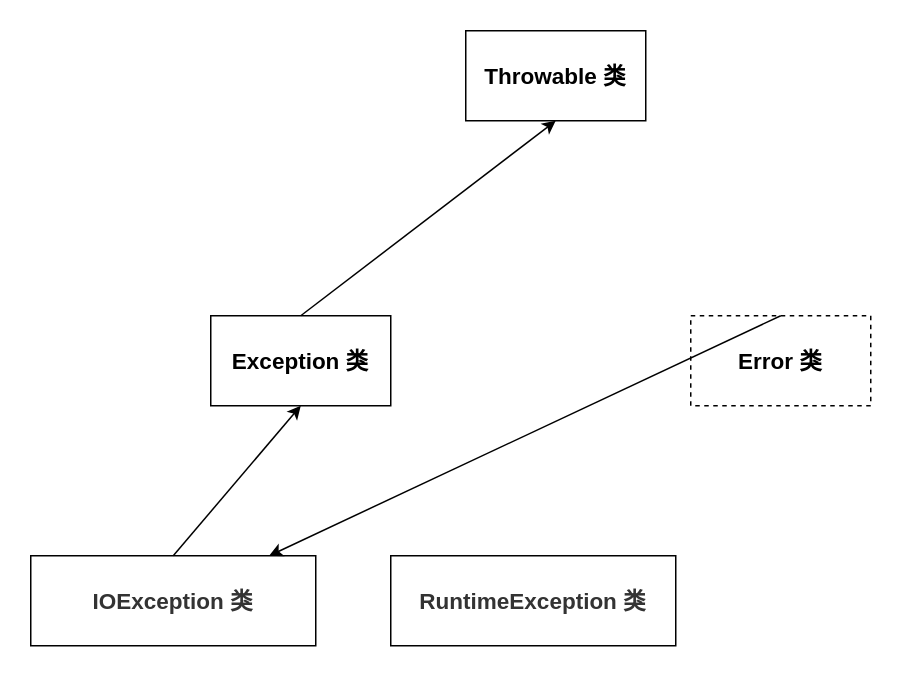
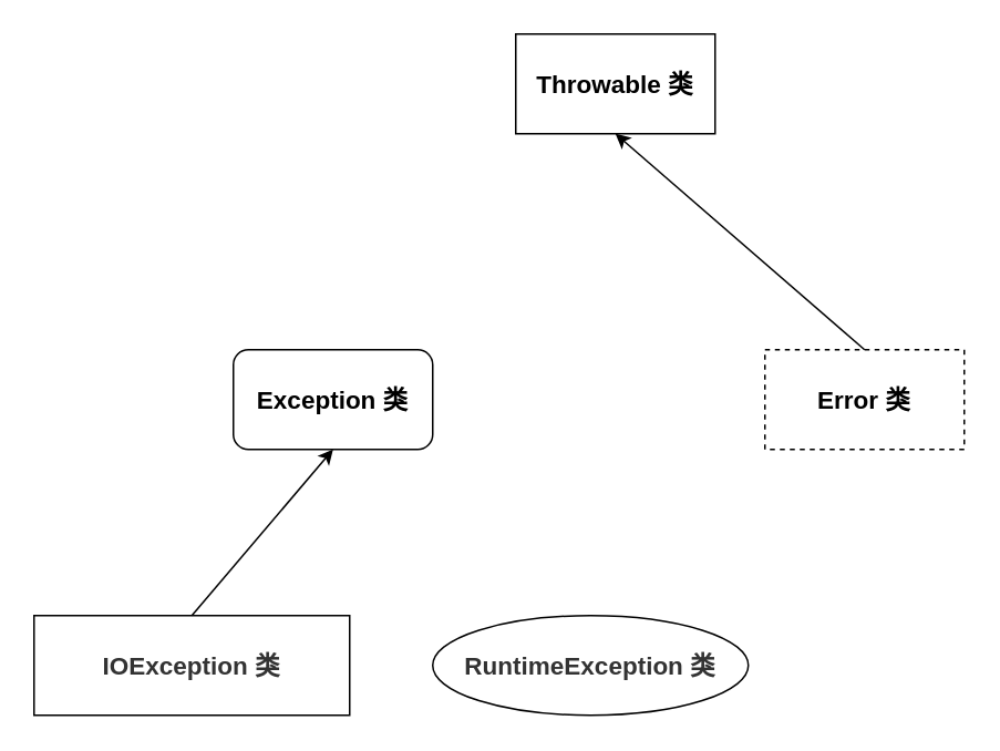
  <mxCell id="0" style=";html=1;" />
  <mxCell id="1" style=";html=1;" parent="0" />
  <mxCell id="2" value="&lt;b&gt;&lt;font style=&quot;font-size: 15px&quot;&gt;Throwable 类&lt;/font&gt;&lt;/b&gt;" style="rounded=0;whiteSpace=wrap;html=1;" vertex="1" parent="1"><mxGeometry x="310" y="20" width="120" height="60" as="geometry" /></mxCell>
- <mxCell id="3" value="&lt;b&gt;&lt;font style=&quot;font-size: 15px&quot;&gt;Exception 类&lt;/font&gt;&lt;/b&gt;" style="rounded=0;whiteSpace=wrap;html=1;" vertex="1" parent="1"><mxGeometry x="140" y="210" width="120" height="60" as="geometry" /></mxCell>
+ <mxCell id="3" value="&lt;b&gt;&lt;font style=&quot;font-size: 15px&quot;&gt;Exception 类&lt;/font&gt;&lt;/b&gt;" style="whiteSpace=wrap;html=1;rounded=1;" vertex="1" parent="1"><mxGeometry x="140" y="210" width="120" height="60" as="geometry" /></mxCell>
  <mxCell id="4" value="&lt;b&gt;&lt;font style=&quot;font-size: 15px&quot;&gt;Error 类&lt;/font&gt;&lt;/b&gt;" style="rounded=0;whiteSpace=wrap;html=1;dashed=1;" vertex="1" parent="1"><mxGeometry x="460" y="210" width="120" height="60" as="geometry" /></mxCell>
  <mxCell id="5" value="&lt;span style=&quot;color: rgb(51 , 51 , 51) ; font-family: , &amp;#34;blinkmacsystemfont&amp;#34; , &amp;#34;helvetica neue&amp;#34; , &amp;#34;pingfang sc&amp;#34; , &amp;#34;microsoft yahei&amp;#34; , &amp;#34;source han sans sc&amp;#34; , &amp;#34;noto sans cjk sc&amp;#34; , &amp;#34;wenquanyi micro hei&amp;#34; , sans-serif ; font-size: 15px ; white-space: normal ; background-color: rgb(255 , 255 , 255)&quot;&gt;&lt;b&gt;IOException 类&lt;/b&gt;&lt;/span&gt;" style="rounded=0;whiteSpace=wrap;html=1;" vertex="1" parent="1"><mxGeometry x="20" y="370" width="190" height="60" as="geometry" /></mxCell>
- <mxCell id="6" value="&lt;span style=&quot;color: rgb(51 , 51 , 51) ; font-family: , &amp;#34;blinkmacsystemfont&amp;#34; , &amp;#34;helvetica neue&amp;#34; , &amp;#34;pingfang sc&amp;#34; , &amp;#34;microsoft yahei&amp;#34; , &amp;#34;source han sans sc&amp;#34; , &amp;#34;noto sans cjk sc&amp;#34; , &amp;#34;wenquanyi micro hei&amp;#34; , sans-serif ; font-size: 15px ; white-space: normal ; background-color: rgb(255 , 255 , 255)&quot;&gt;&lt;b&gt;RuntimeException 类&lt;/b&gt;&lt;/span&gt;" style="rounded=0;whiteSpace=wrap;html=1;" vertex="1" parent="1"><mxGeometry x="260" y="370" width="190" height="60" as="geometry" /></mxCell>
- <mxCell id="7" value="" style="endArrow=classic;html=1;exitX=0.5;exitY=0;exitDx=0;exitDy=0;entryX=0.5;entryY=1;entryDx=0;entryDy=0;" edge="1" parent="1" source="3" target="2"><mxGeometry width="50" height="50" relative="1" as="geometry"><mxPoint x="510" y="180" as="sourcePoint" /><mxPoint x="560" y="130" as="targetPoint" /><Array as="points" /></mxGeometry></mxCell>
- <mxCell id="8" value="" style="endArrow=classic;html=1;exitX=0.5;exitY=0;exitDx=0;exitDy=0;" edge="1" parent="1" source="4" target="5"><mxGeometry width="50" height="50" relative="1" as="geometry"><mxPoint x="510" y="180" as="sourcePoint" /><mxPoint x="560" y="130" as="targetPoint" /></mxGeometry></mxCell>
+ <mxCell id="6" value="&lt;span style=&quot;color: rgb(51 , 51 , 51) ; font-family: , &amp;#34;blinkmacsystemfont&amp;#34; , &amp;#34;helvetica neue&amp;#34; , &amp;#34;pingfang sc&amp;#34; , &amp;#34;microsoft yahei&amp;#34; , &amp;#34;source han sans sc&amp;#34; , &amp;#34;noto sans cjk sc&amp;#34; , &amp;#34;wenquanyi micro hei&amp;#34; , sans-serif ; font-size: 15px ; white-space: normal ; background-color: rgb(255 , 255 , 255)&quot;&gt;&lt;b&gt;RuntimeException 类&lt;/b&gt;&lt;/span&gt;" style="ellipse;whiteSpace=wrap;html=1;" vertex="1" parent="1"><mxGeometry x="260" y="370" width="190" height="60" as="geometry" /></mxCell>
+ <mxCell id="8" value="" style="endArrow=classic;html=1;entryX=0.5;entryY=1;entryDx=0;entryDy=0;exitX=0.5;exitY=0;exitDx=0;exitDy=0;" edge="1" parent="1" source="4" target="2"><mxGeometry width="50" height="50" relative="1" as="geometry"><mxPoint x="510" y="180" as="sourcePoint" /><mxPoint x="560" y="130" as="targetPoint" /></mxGeometry></mxCell>
  <mxCell id="9" value="" style="endArrow=classic;html=1;entryX=0.5;entryY=1;entryDx=0;entryDy=0;exitX=0.5;exitY=0;exitDx=0;exitDy=0;" edge="1" parent="1" source="5" target="3"><mxGeometry width="50" height="50" relative="1" as="geometry"><mxPoint x="510" y="180" as="sourcePoint" /><mxPoint x="560" y="130" as="targetPoint" /><Array as="points" /></mxGeometry></mxCell>
